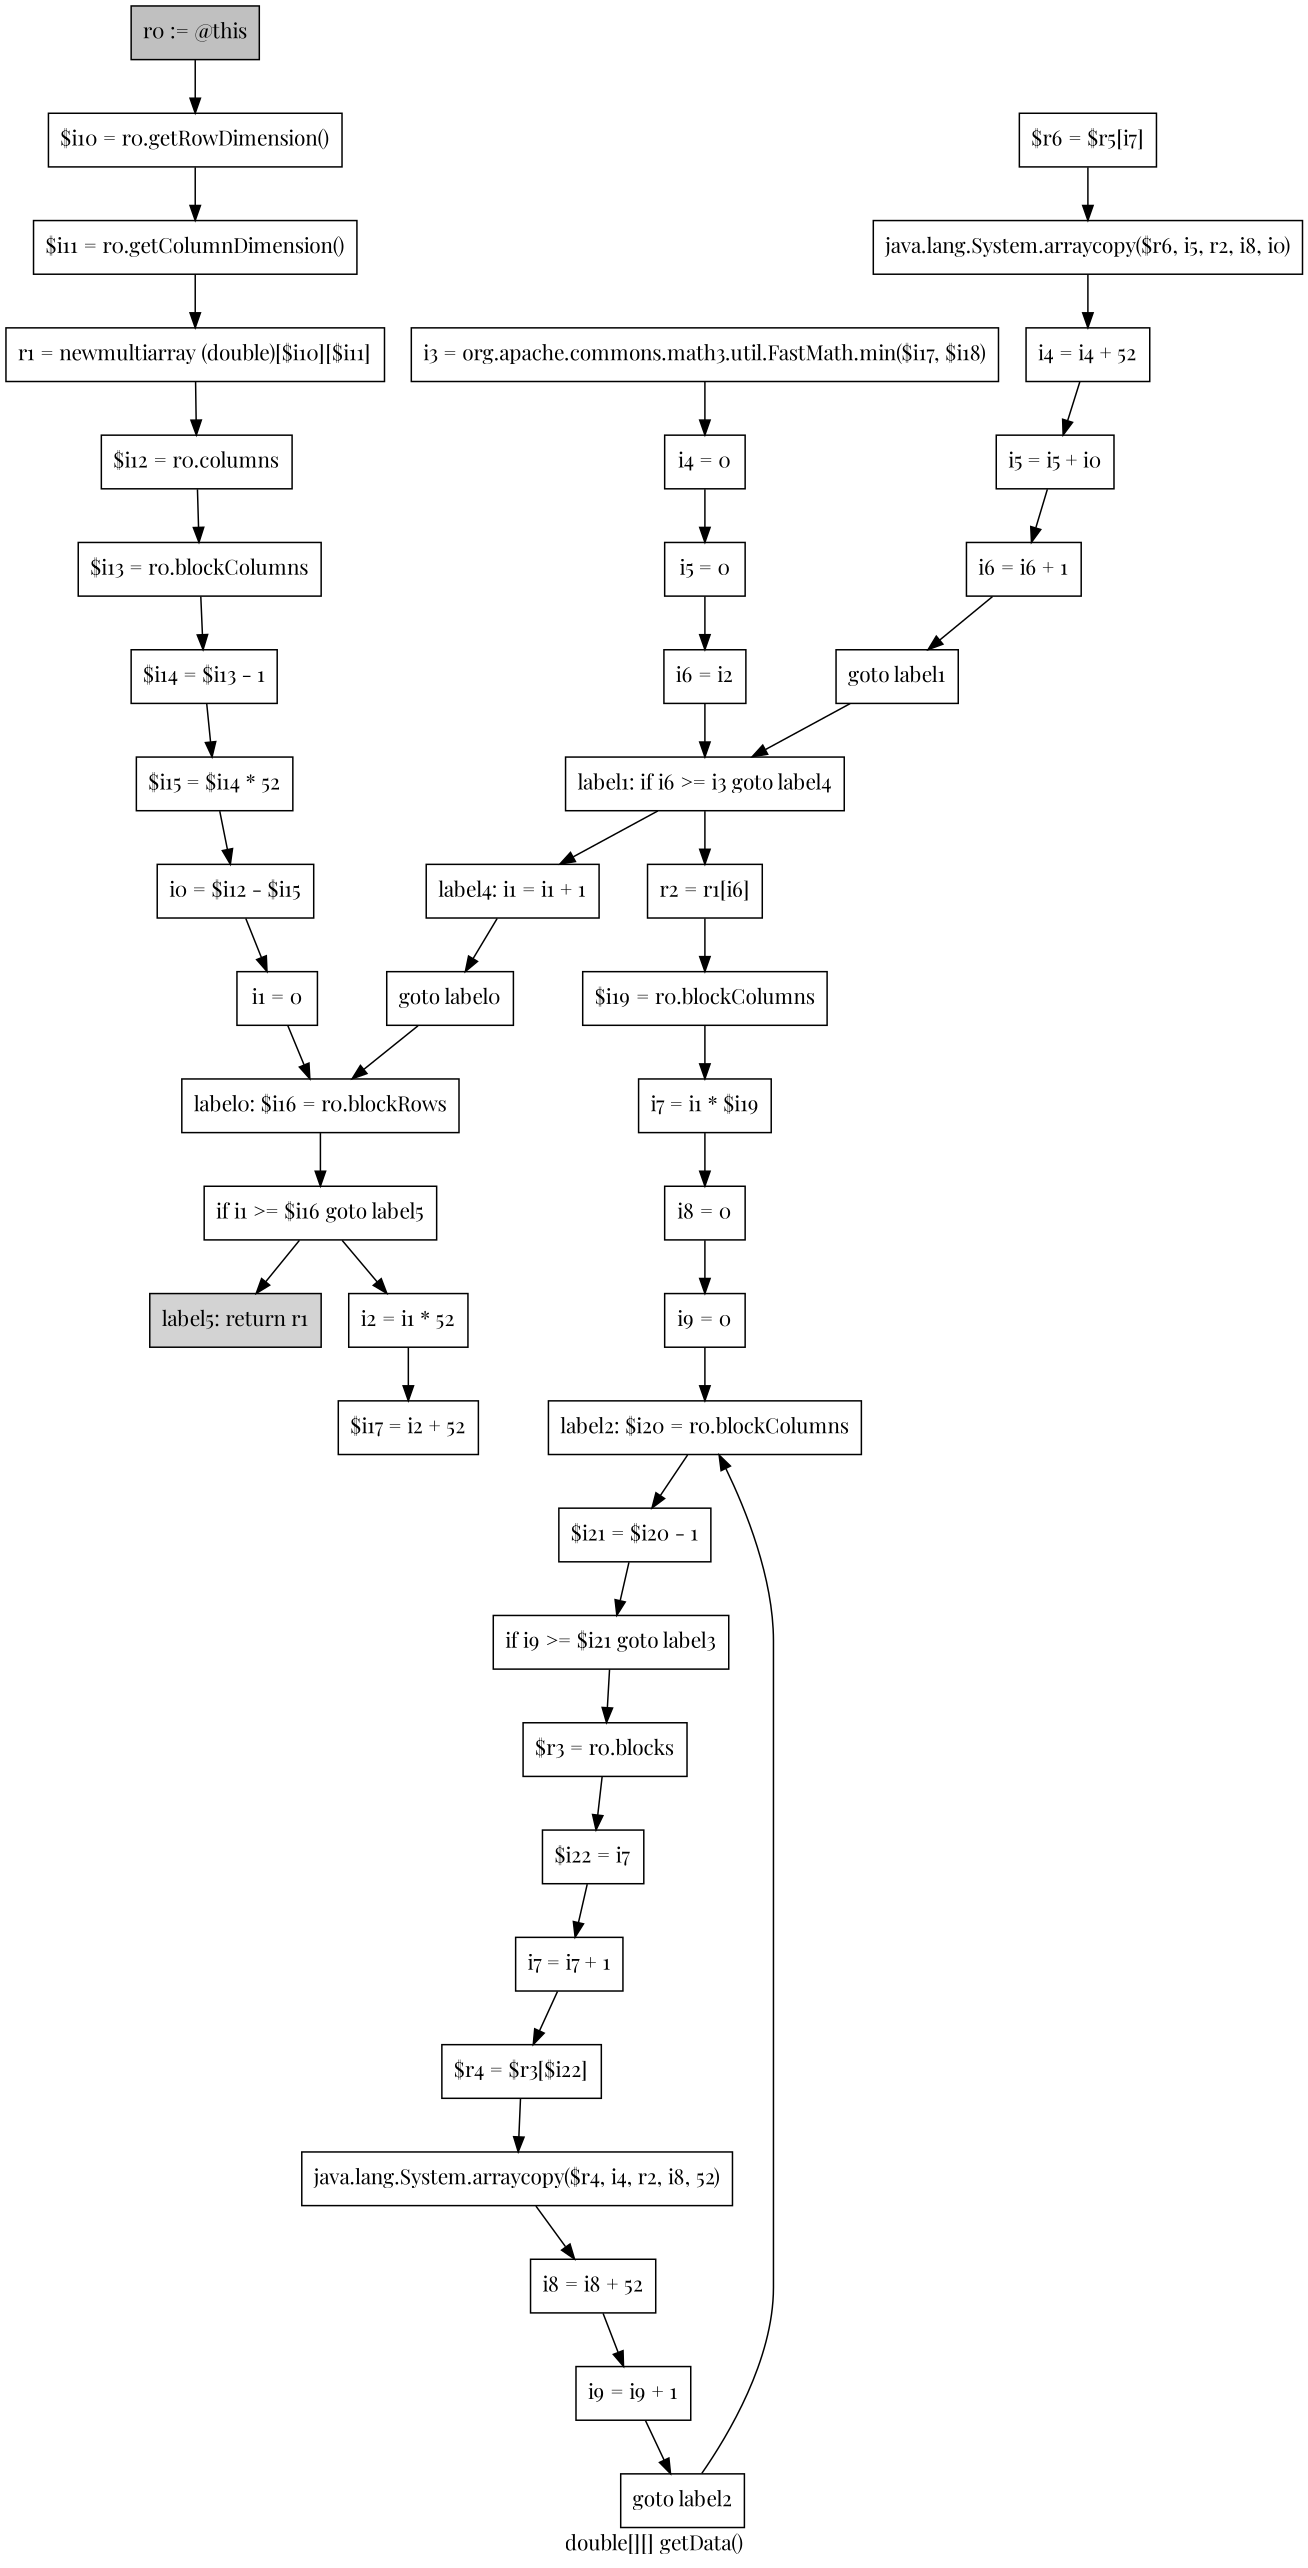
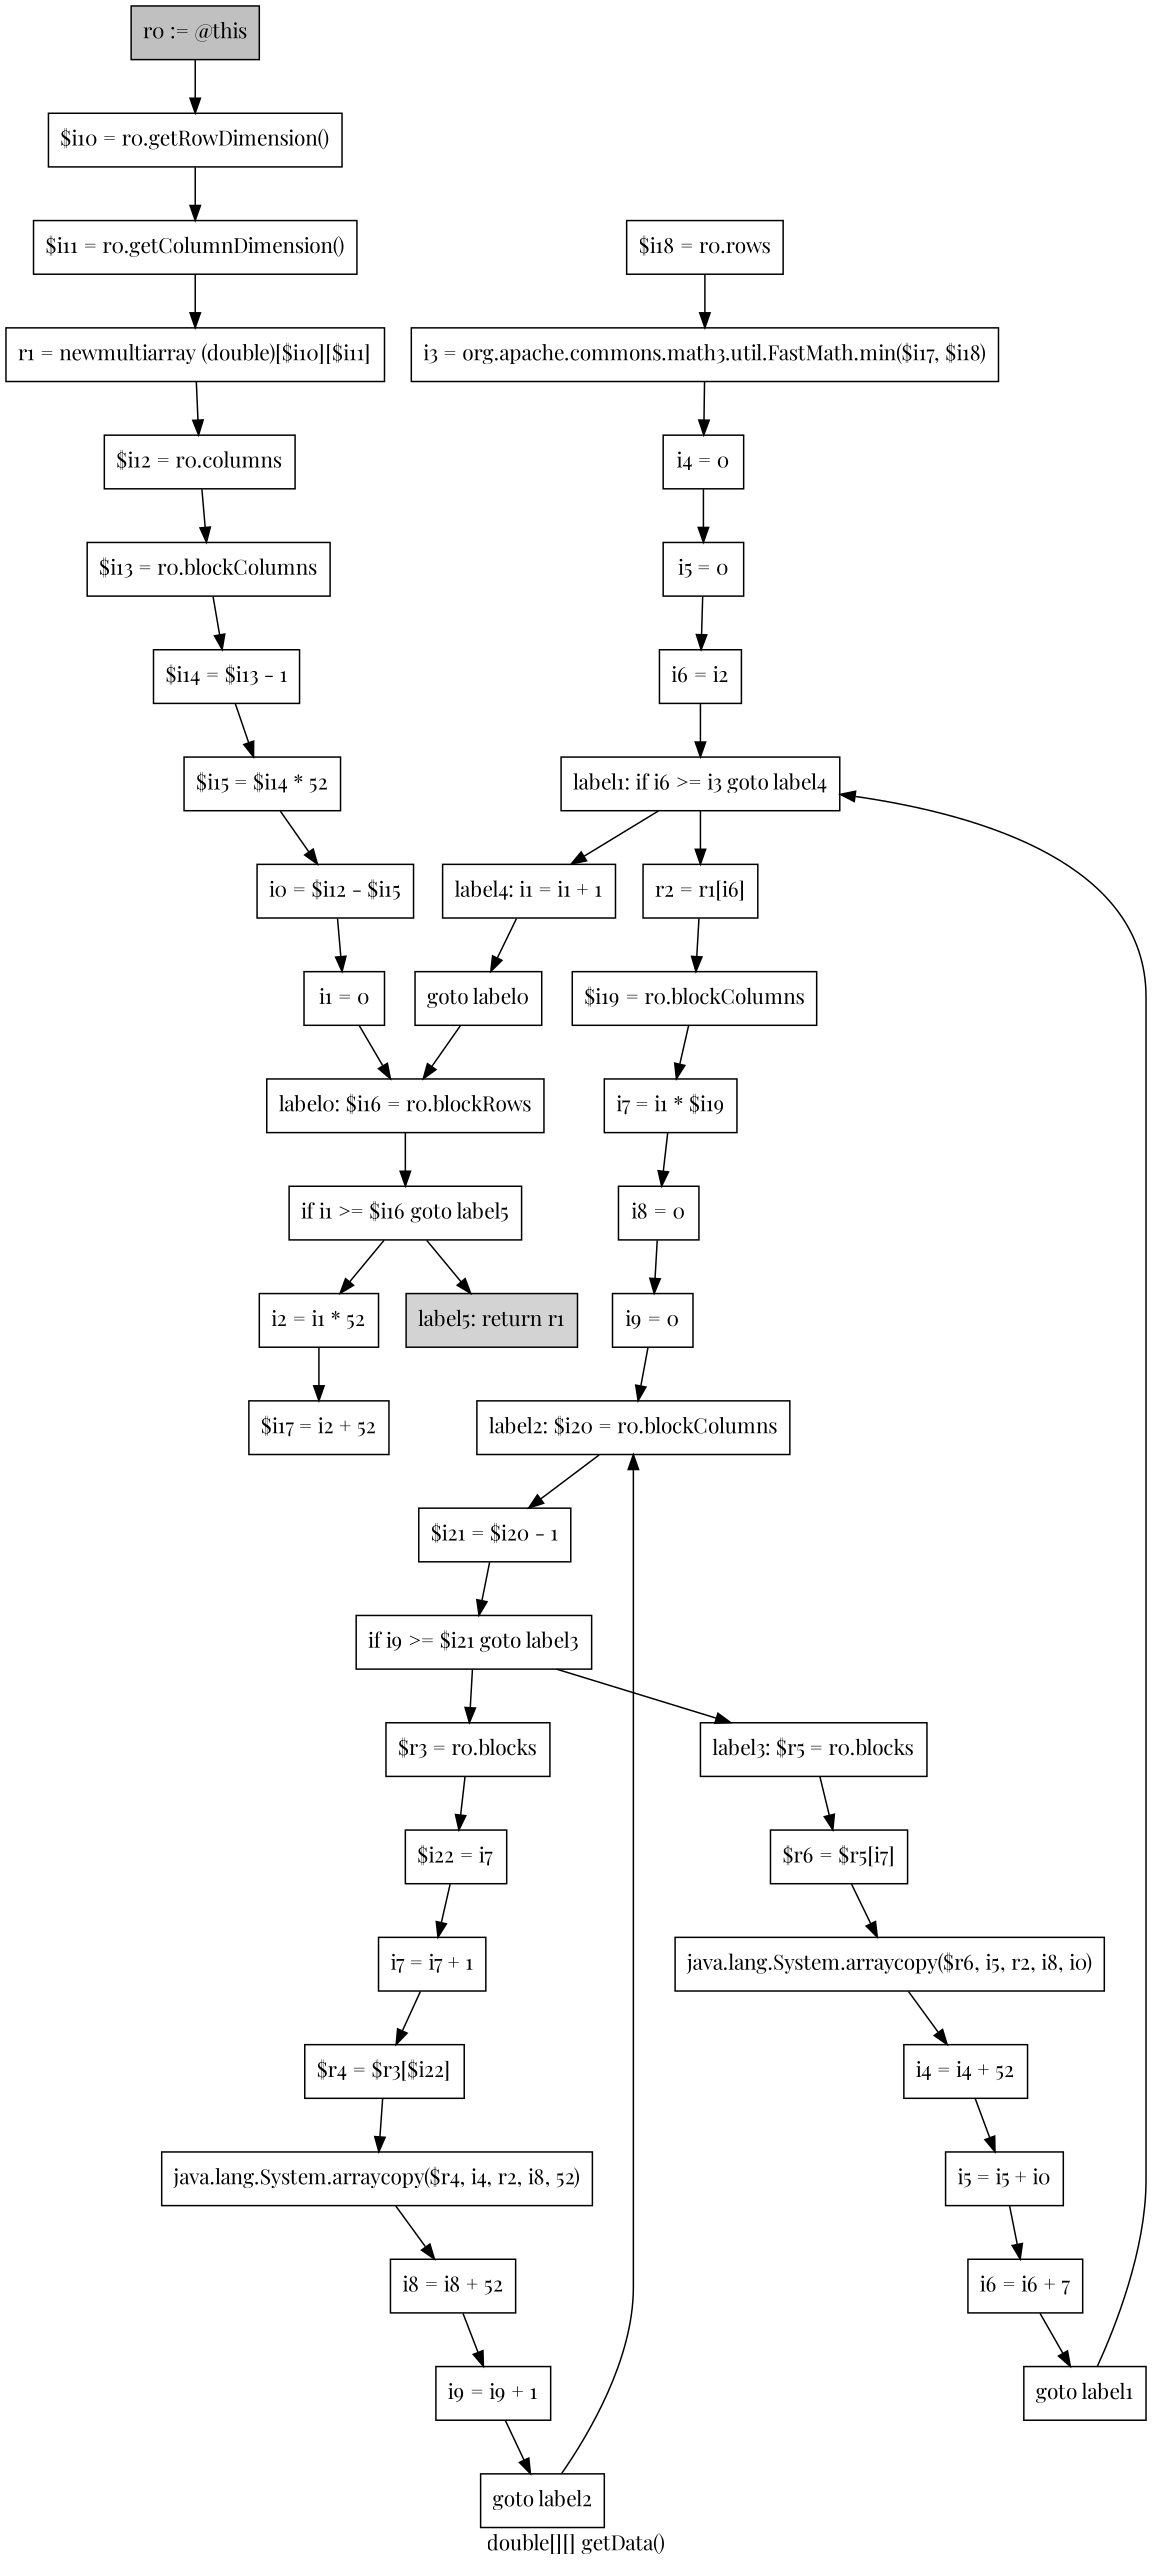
  digraph {
    fontname="Playfair Display"
    label="double[][] getData()"
    node [fontname="Playfair Display" shape=box]
    edge [fontname="Playfair Display"]
    n1 [fillcolor=gray label="r0 := @this" style=filled]
    n2 [label="$i10 = r0.getRowDimension()"]
    n3 [label="$i11 = r0.getColumnDimension()"]
    n4 [label="r1 = newmultiarray (double)[$i10][$i11]"]
    n5 [label="$i12 = r0.columns"]
    n6 [label="$i13 = r0.blockColumns"]
    n7 [label="$i14 = $i13 - 1"]
    n8 [label="$i15 = $i14 * 52"]
    n9 [label="i0 = $i12 - $i15"]
    n10 [label="i1 = 0"]
    n11 [label="label0: $i16 = r0.blockRows"]
    n12 [label="if i1 >= $i16 goto label5"]
    n13 [label="i2 = i1 * 52"]
    n14 [fillcolor=lightgray label="label5: return r1" style=filled]
    n15 [label="$i17 = i2 + 52"]
+   n16 [label="$i18 = r0.rows"]
    n17 [label="i3 = org.apache.commons.math3.util.FastMath.min($i17, $i18)"]
    n18 [label="i4 = 0"]
    n19 [label="i5 = 0"]
    n20 [label="i6 = i2"]
    n21 [label="label1: if i6 >= i3 goto label4"]
    n22 [label="r2 = r1[i6]"]
    n23 [label="label4: i1 = i1 + 1"]
    n24 [label="$i19 = r0.blockColumns"]
    n25 [label="goto label0"]
    n26 [label="i7 = i1 * $i19"]
    n27 [label="i8 = 0"]
    n28 [label="i9 = 0"]
    n29 [label="label2: $i20 = r0.blockColumns"]
    n30 [label="$i21 = $i20 - 1"]
    n31 [label="if i9 >= $i21 goto label3"]
    n32 [label="$r3 = r0.blocks"]
+   n33 [label="label3: $r5 = r0.blocks"]
    n34 [label="$i22 = i7"]
    n35 [label="$r6 = $r5[i7]"]
    n36 [label="i7 = i7 + 1"]
    n37 [label="java.lang.System.arraycopy($r6, i5, r2, i8, i0)"]
    n38 [label="$r4 = $r3[$i22]"]
    n39 [label="java.lang.System.arraycopy($r4, i4, r2, i8, 52)"]
    n40 [label="i8 = i8 + 52"]
    n41 [label="i9 = i9 + 1"]
    n42 [label="goto label2"]
    n43 [label="i4 = i4 + 52"]
    n44 [label="i5 = i5 + i0"]
-   n45 [label="i6 = i6 + 1"]
+   n45 [label="i6 = i6 + 7"]
    n46 [label="goto label1"]
    n1 -> n2
    n2 -> n3
    n3 -> n4
    n4 -> n5
    n5 -> n6
    n6 -> n7
    n7 -> n8
    n8 -> n9
    n9 -> n10
    n10 -> n11
    n11 -> n12
    n12 -> n13
    n12 -> n14
    n13 -> n15
+   n16 -> n17
    n17 -> n18
    n18 -> n19
    n19 -> n20
    n20 -> n21
    n21 -> n22
    n21 -> n23
    n22 -> n24
    n23 -> n25
    n24 -> n26
    n25 -> n11
    n26 -> n27
    n27 -> n28
    n28 -> n29
    n29 -> n30
    n30 -> n31
    n31 -> n32
+   n31 -> n33
    n32 -> n34
+   n33 -> n35
    n34 -> n36
    n35 -> n37
    n36 -> n38
    n37 -> n43
    n38 -> n39
    n39 -> n40
    n40 -> n41
    n41 -> n42
    n42 -> n29
    n43 -> n44
    n44 -> n45
    n45 -> n46
    n46 -> n21
  }
